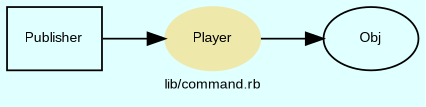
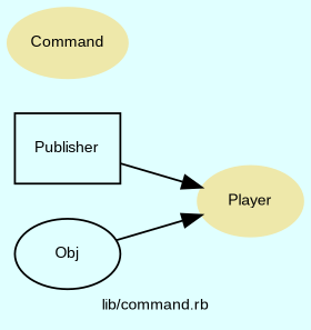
  digraph {
    bgcolor=lightcyan1
    compound=true
    fontname=Arial
    fontsize=8
    label="lib/command.rb"
    rankdir=LR
    node [color=palegoldenrod fontname=Arial fontsize=8 shape=ellipse]
    n1 [fontcolor=black label=Player style=filled]
+   n2 [fontcolor=black label=Command style=filled]
    n3 [color=black label=Publisher shape=box]
    n4 [color=black label=Obj shape=""]
    n3 -> n1
-   n1 -> n4
+   n4 -> n1
  }
